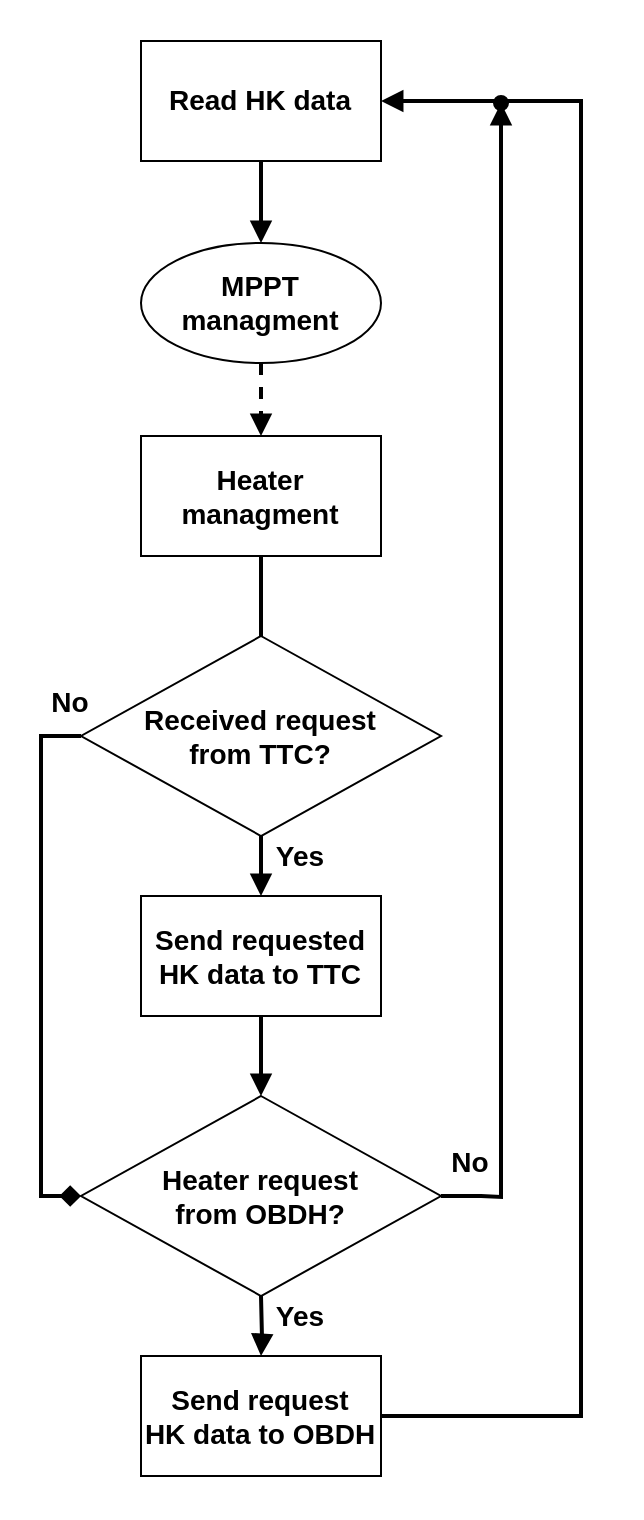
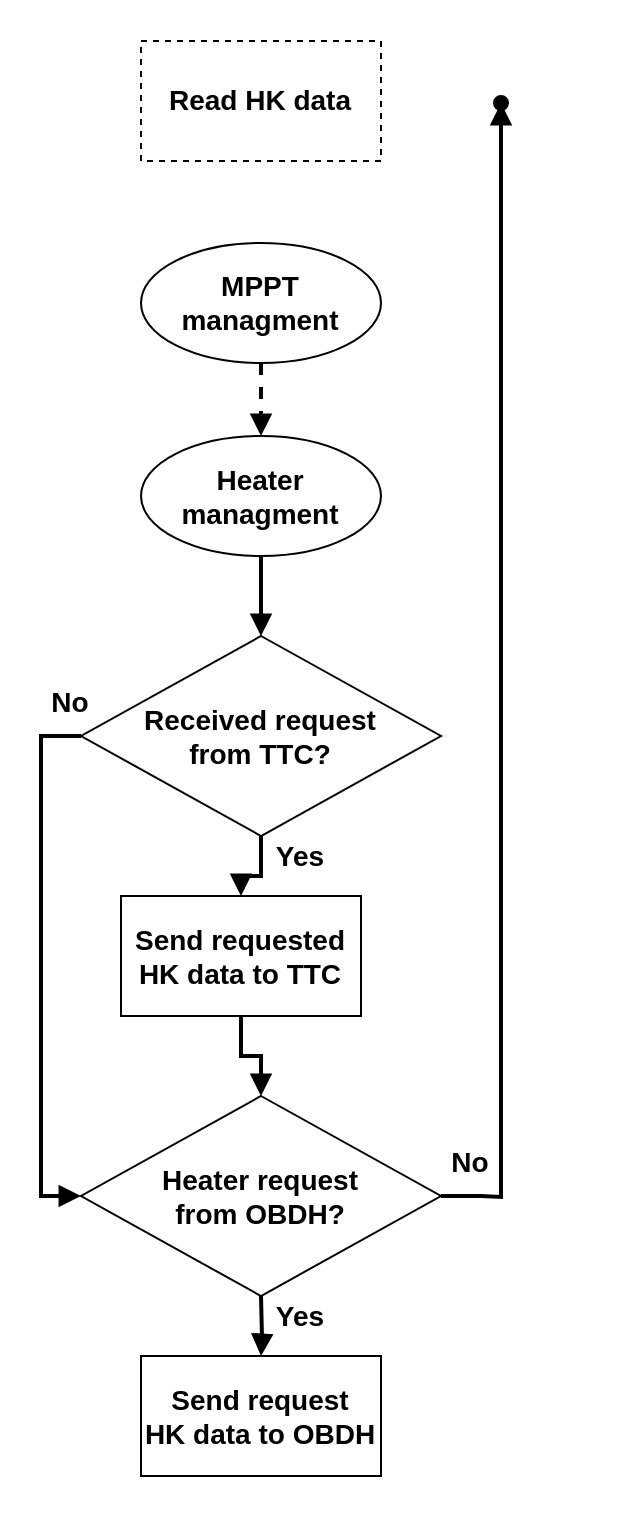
  <mxCell id="0" />
  <mxCell id="1" parent="0" />
- <mxCell id="2" value="Read HK data" style="rounded=0;whiteSpace=wrap;html=1;fontSize=14;fontStyle=1" parent="1" vertex="1"><mxGeometry x="70" y="20" width="120" height="60" as="geometry" /></mxCell>
+ <mxCell id="2" value="Read HK data" style="rounded=0;whiteSpace=wrap;html=1;fontSize=14;fontStyle=1;dashed=1;" parent="1" vertex="1"><mxGeometry x="70" y="20" width="120" height="60" as="geometry" /></mxCell>
  <mxCell id="3" style="edgeStyle=orthogonalEdgeStyle;rounded=0;orthogonalLoop=1;jettySize=auto;html=1;exitX=0.5;exitY=1;exitDx=0;exitDy=0;endArrow=block;endFill=1;strokeWidth=2;startArrow=none;" parent="1" source="18" target="15" edge="1"><mxGeometry relative="1" as="geometry"><mxPoint x="130" y="207.5" as="sourcePoint" /><mxPoint x="130" y="257.5" as="targetPoint" /></mxGeometry></mxCell>
  <mxCell id="4" value="MPPT&lt;br&gt;managment" style="ellipse;whiteSpace=wrap;html=1;fontSize=14;fontStyle=1;" parent="1" vertex="1"><mxGeometry x="70" y="121" width="120" height="60" as="geometry" /></mxCell>
  <mxCell id="5" style="edgeStyle=orthogonalEdgeStyle;rounded=0;orthogonalLoop=1;jettySize=auto;html=1;exitX=1;exitY=0.5;exitDx=0;exitDy=0;endArrow=block;endFill=1;strokeWidth=2;" parent="1" edge="1"><mxGeometry relative="1" as="geometry"><mxPoint x="220" y="597.5" as="sourcePoint" /><mxPoint x="250" y="51" as="targetPoint" /><Array as="points"><mxPoint x="240" y="598" /><mxPoint x="250" y="598" /></Array></mxGeometry></mxCell>
  <mxCell id="6" style="edgeStyle=orthogonalEdgeStyle;rounded=0;orthogonalLoop=1;jettySize=auto;html=1;exitX=0.5;exitY=1;exitDx=0;exitDy=0;endArrow=block;endFill=1;strokeWidth=2;" parent="1" target="9" edge="1"><mxGeometry relative="1" as="geometry"><mxPoint x="130" y="647.5" as="sourcePoint" /></mxGeometry></mxCell>
  <mxCell id="7" value="Heater request &lt;br&gt;from OBDH?" style="rhombus;whiteSpace=wrap;html=1;fontSize=14;fontStyle=1" parent="1" vertex="1"><mxGeometry x="40" y="547.5" width="180" height="100" as="geometry" /></mxCell>
- <mxCell id="8" style="edgeStyle=orthogonalEdgeStyle;rounded=0;orthogonalLoop=1;jettySize=auto;html=1;exitX=1;exitY=0.5;exitDx=0;exitDy=0;endArrow=block;endFill=1;strokeWidth=2;entryX=1;entryY=0.5;entryDx=0;entryDy=0;" parent="1" source="9" target="2" edge="1"><mxGeometry relative="1" as="geometry"><mxPoint x="360" y="27.5" as="targetPoint" /><Array as="points"><mxPoint x="290" y="708" /><mxPoint x="290" y="50" /></Array></mxGeometry></mxCell>
  <mxCell id="9" value="Send request &lt;br&gt;HK data to OBDH" style="rounded=0;whiteSpace=wrap;html=1;fontSize=14;fontStyle=1" parent="1" vertex="1"><mxGeometry x="70" y="677.5" width="120" height="60" as="geometry" /></mxCell>
- <mxCell id="10" style="edgeStyle=orthogonalEdgeStyle;rounded=0;orthogonalLoop=1;jettySize=auto;html=1;exitX=0.5;exitY=1;exitDx=0;exitDy=0;entryX=0.5;entryY=0;entryDx=0;entryDy=0;fontSize=14;endArrow=block;endFill=1;strokeWidth=2;" parent="1" source="2" target="4" edge="1"><mxGeometry relative="1" as="geometry"><mxPoint x="130" y="90" as="sourcePoint" /></mxGeometry></mxCell>
  <mxCell id="11" value="No" style="text;html=1;strokeColor=none;fillColor=none;align=center;verticalAlign=middle;whiteSpace=wrap;rounded=0;fontSize=14;fontStyle=1" parent="1" vertex="1"><mxGeometry x="220" y="571" width="30" height="20" as="geometry" /></mxCell>
  <mxCell id="12" value="Yes" style="text;html=1;strokeColor=none;fillColor=none;align=center;verticalAlign=middle;whiteSpace=wrap;rounded=0;fontSize=14;fontStyle=1" parent="1" vertex="1"><mxGeometry x="130" y="647.5" width="40" height="20" as="geometry" /></mxCell>
  <mxCell id="13" value="" style="endArrow=none;html=1;fontSize=14;strokeWidth=2;" parent="1" edge="1"><mxGeometry width="50" height="50" relative="1" as="geometry"><mxPoint x="300" y="577.5" as="sourcePoint" /><mxPoint x="300" y="577.5" as="targetPoint" /></mxGeometry></mxCell>
  <mxCell id="14" style="edgeStyle=orthogonalEdgeStyle;rounded=0;orthogonalLoop=1;jettySize=auto;html=1;exitX=0.5;exitY=1;exitDx=0;exitDy=0;fontSize=14;endArrow=block;endFill=1;strokeWidth=2;" parent="1" source="15" target="7" edge="1"><mxGeometry relative="1" as="geometry" /></mxCell>
- <mxCell id="15" value="Send requested HK data to TTC" style="rounded=0;whiteSpace=wrap;html=1;fontSize=14;fontStyle=1" parent="1" vertex="1"><mxGeometry x="70" y="447.5" width="120" height="60" as="geometry" /></mxCell>
+ <mxCell id="15" value="Send requested HK data to TTC" style="rounded=0;whiteSpace=wrap;html=1;fontSize=14;fontStyle=1" parent="1" vertex="1"><mxGeometry x="60" y="447.5" width="120" height="60" as="geometry" /></mxCell>
  <mxCell id="16" value="" style="edgeStyle=orthogonalEdgeStyle;rounded=0;orthogonalLoop=1;jettySize=auto;html=1;exitX=0.5;exitY=1;exitDx=0;exitDy=0;endArrow=block;endFill=1;strokeWidth=2;entryX=0.5;entryY=0;entryDx=0;entryDy=0;dashed=1;" parent="1" source="4" target="21" edge="1"><mxGeometry relative="1" as="geometry"><mxPoint x="130" y="224" as="sourcePoint" /><mxPoint x="130" y="214" as="targetPoint" /><Array as="points" /></mxGeometry></mxCell>
- <mxCell id="17" style="edgeStyle=orthogonalEdgeStyle;rounded=0;orthogonalLoop=1;jettySize=auto;html=1;exitX=0;exitY=0.5;exitDx=0;exitDy=0;fontSize=14;startArrow=none;startFill=0;endArrow=diamond;endFill=1;strokeWidth=2;entryX=0;entryY=0.5;entryDx=0;entryDy=0;" parent="1" source="18" target="7" edge="1"><mxGeometry relative="1" as="geometry"><mxPoint x="300" y="368" as="targetPoint" /></mxGeometry></mxCell>
+ <mxCell id="17" style="edgeStyle=orthogonalEdgeStyle;rounded=0;orthogonalLoop=1;jettySize=auto;html=1;exitX=0;exitY=0.5;exitDx=0;exitDy=0;fontSize=14;startArrow=none;startFill=0;endArrow=block;endFill=1;strokeWidth=2;entryX=0;entryY=0.5;entryDx=0;entryDy=0;" parent="1" source="18" target="7" edge="1"><mxGeometry relative="1" as="geometry"><mxPoint x="300" y="368" as="targetPoint" /></mxGeometry></mxCell>
  <mxCell id="18" value="Received request &lt;br&gt;from TTC?" style="rhombus;whiteSpace=wrap;html=1;fontSize=14;fontStyle=1" parent="1" vertex="1"><mxGeometry x="40" y="317.5" width="180" height="100" as="geometry" /></mxCell>
  <mxCell id="19" value="No" style="text;html=1;strokeColor=none;fillColor=none;align=center;verticalAlign=middle;whiteSpace=wrap;rounded=0;fontSize=14;fontStyle=1" parent="1" vertex="1"><mxGeometry x="20" y="341" width="30" height="20" as="geometry" /></mxCell>
  <mxCell id="20" value="Yes" style="text;html=1;strokeColor=none;fillColor=none;align=center;verticalAlign=middle;whiteSpace=wrap;rounded=0;fontSize=14;fontStyle=1" parent="1" vertex="1"><mxGeometry x="130" y="417.5" width="40" height="20" as="geometry" /></mxCell>
- <mxCell id="21" value="Heater managment" style="rounded=0;whiteSpace=wrap;html=1;fontSize=14;fontStyle=1" parent="1" vertex="1"><mxGeometry x="70" y="217.5" width="120" height="60" as="geometry" /></mxCell>
- <mxCell id="22" value="" style="edgeStyle=orthogonalEdgeStyle;rounded=0;orthogonalLoop=1;jettySize=auto;html=1;exitX=0.5;exitY=1;exitDx=0;exitDy=0;endArrow=none;endFill=1;strokeWidth=2;entryX=0.5;entryY=0;entryDx=0;entryDy=0;" parent="1" source="21" target="18" edge="1"><mxGeometry relative="1" as="geometry"><mxPoint x="140" y="190" as="sourcePoint" /><mxPoint x="140" y="224" as="targetPoint" /><Array as="points"><mxPoint x="130" y="291" /><mxPoint x="130" y="291" /></Array></mxGeometry></mxCell>
+ <mxCell id="21" value="Heater managment" style="ellipse;whiteSpace=wrap;html=1;fontSize=14;fontStyle=1;" parent="1" vertex="1"><mxGeometry x="70" y="217.5" width="120" height="60" as="geometry" /></mxCell>
+ <mxCell id="22" value="" style="edgeStyle=orthogonalEdgeStyle;rounded=0;orthogonalLoop=1;jettySize=auto;html=1;exitX=0.5;exitY=1;exitDx=0;exitDy=0;endArrow=block;endFill=1;strokeWidth=2;entryX=0.5;entryY=0;entryDx=0;entryDy=0;" parent="1" source="21" target="18" edge="1"><mxGeometry relative="1" as="geometry"><mxPoint x="140" y="190" as="sourcePoint" /><mxPoint x="140" y="224" as="targetPoint" /><Array as="points"><mxPoint x="130" y="291" /><mxPoint x="130" y="291" /></Array></mxGeometry></mxCell>
  <mxCell id="23" value="" style="endArrow=oval;html=1;fontSize=14;strokeWidth=2;endFill=1;" parent="1" edge="1"><mxGeometry width="50" height="50" relative="1" as="geometry"><mxPoint x="250" y="81" as="sourcePoint" /><mxPoint x="250" y="51" as="targetPoint" /></mxGeometry></mxCell>
